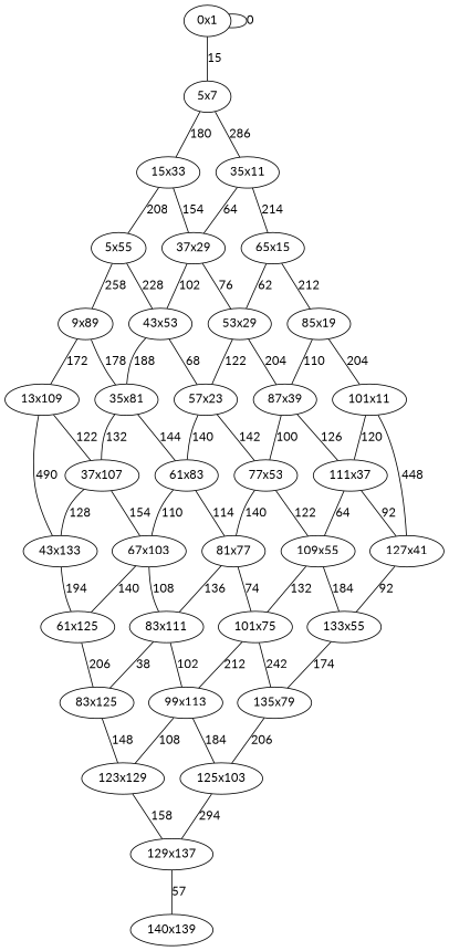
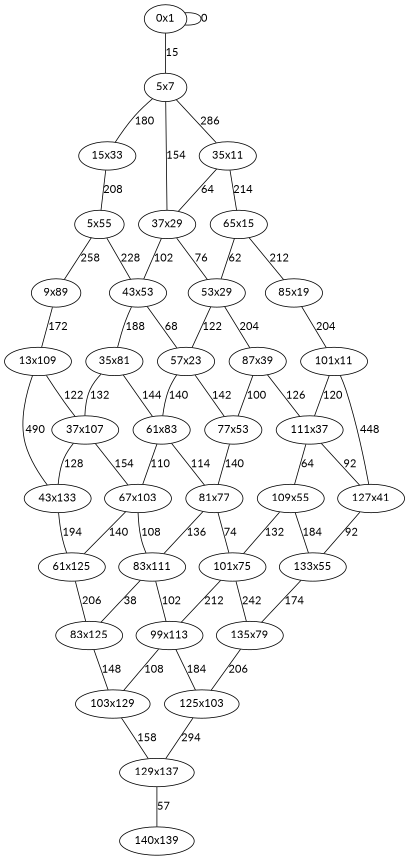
  graph {
    fontname=Lato
    node [fontname=Lato]
    edge [fontname=Lato]
    "0x1"
    "5x7"
    "15x33"
    "35x11"
    "37x29"
    "5x55"
    "65x15"
    "53x29"
    "43x53"
    "9x89"
    "85x19"
    n12 [label="57x23"]
    "87x39"
    "35x81"
    "13x109"
    "61x83"
    "77x53"
    "111x37"
    "37x107"
    "101x11"
    "67x103"
    "81x77"
    "109x55"
    "127x41"
    "43x133"
    "83x111"
    "61x125"
    "101x75"
    "133x55"
    "99x113"
    "83x125"
    "135x79"
-   "103x129" [label="123x129"]
+   "103x129"
    "125x103"
    "129x137"
    "140x139"
    "0x1" -- "0x1" [label=0]
    "0x1" -- "5x7" [label=15]
    "5x7" -- "15x33" [label=180]
    "5x7" -- "35x11" [label=286]
-   "15x33" -- "37x29" [label=154]
+   "5x7" -- "37x29" [label=154]
    "15x33" -- "5x55" [label=208]
    "35x11" -- "37x29" [label=64]
    "35x11" -- "65x15" [label=214]
    "37x29" -- "53x29" [label=76]
    "37x29" -- "43x53" [label=102]
    "5x55" -- "43x53" [label=228]
    "5x55" -- "9x89" [label=258]
    "65x15" -- "53x29" [label=62]
    "65x15" -- "85x19" [label=212]
    "53x29" -- n12 [label=122]
    "53x29" -- "87x39" [label=204]
    "43x53" -- n12 [label=68]
    "43x53" -- "35x81" [label=188]
-   "9x89" -- "35x81" [label=178]
    "9x89" -- "13x109" [label=172]
-   "85x19" -- "87x39" [label=110]
    "85x19" -- "101x11" [label=204]
    n12 -- "61x83" [label=140]
    n12 -- "77x53" [label=142]
    "87x39" -- "77x53" [label=100]
    "87x39" -- "111x37" [label=126]
    "35x81" -- "61x83" [label=144]
    "35x81" -- "37x107" [label=132]
    "13x109" -- "37x107" [label=122]
    "13x109" -- "43x133" [label=490]
    "61x83" -- "67x103" [label=110]
    "61x83" -- "81x77" [label=114]
    "77x53" -- "81x77" [label=140]
-   "77x53" -- "109x55" [label=122]
    "111x37" -- "109x55" [label=64]
    "111x37" -- "127x41" [label=92]
    "37x107" -- "67x103" [label=154]
    "37x107" -- "43x133" [label=128]
    "101x11" -- "111x37" [label=120]
    "101x11" -- "127x41" [label=448]
    "67x103" -- "83x111" [label=108]
    "67x103" -- "61x125" [label=140]
    "81x77" -- "83x111" [label=136]
    "81x77" -- "101x75" [label=74]
    "109x55" -- "101x75" [label=132]
    "109x55" -- "133x55" [label=184]
    "127x41" -- "133x55" [label=92]
    "43x133" -- "61x125" [label=194]
    "83x111" -- "99x113" [label=102]
    "83x111" -- "83x125" [label=38]
    "61x125" -- "83x125" [label=206]
    "101x75" -- "99x113" [label=212]
    "101x75" -- "135x79" [label=242]
    "133x55" -- "135x79" [label=174]
    "99x113" -- "103x129" [label=108]
    "99x113" -- "125x103" [label=184]
    "83x125" -- "103x129" [label=148]
    "135x79" -- "125x103" [label=206]
    "103x129" -- "129x137" [label=158]
    "125x103" -- "129x137" [label=294]
    "129x137" -- "140x139" [label=57]
  }
